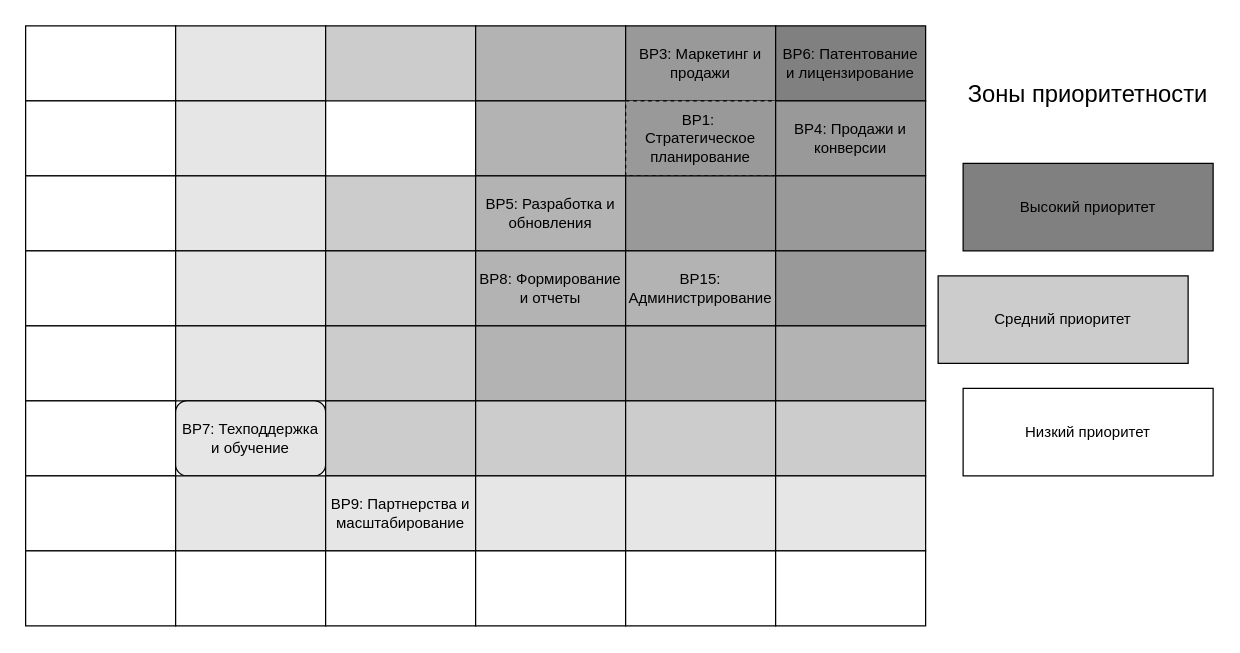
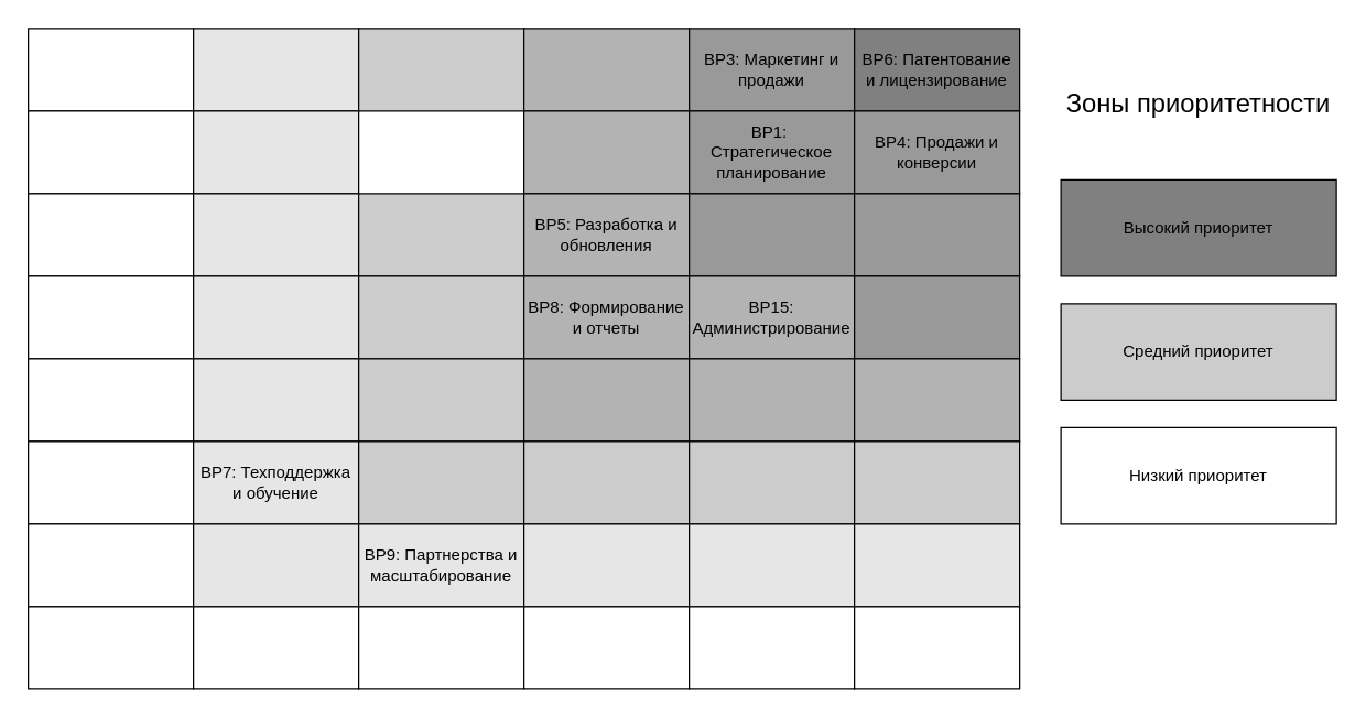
  <mxCell id="0" />
  <mxCell id="1" parent="0" />
  <mxCell id="2" value="" style="rounded=0;whiteSpace=wrap;html=1;" parent="1" vertex="1"><mxGeometry x="20" y="20" width="120" height="60" as="geometry" /></mxCell>
  <mxCell id="3" value="" style="rounded=0;whiteSpace=wrap;html=1;fillColor=#E6E6E6;" parent="1" vertex="1"><mxGeometry x="140" y="20" width="120" height="60" as="geometry" /></mxCell>
  <mxCell id="4" value="" style="rounded=0;whiteSpace=wrap;html=1;fillColor=#CCCCCC;" parent="1" vertex="1"><mxGeometry x="260" y="20" width="120" height="60" as="geometry" /></mxCell>
  <mxCell id="5" value="" style="rounded=0;whiteSpace=wrap;html=1;fillColor=#B3B3B3;" parent="1" vertex="1"><mxGeometry x="380" y="20" width="120" height="60" as="geometry" /></mxCell>
  <mxCell id="6" value="BP3: Маркетинг и продажи" style="rounded=0;whiteSpace=wrap;html=1;fillColor=#999999;" parent="1" vertex="1"><mxGeometry x="500" y="20" width="120" height="60" as="geometry" /></mxCell>
  <mxCell id="7" value="BP6: Патентование и лицензирование" style="rounded=0;whiteSpace=wrap;html=1;fillColor=#808080;" parent="1" vertex="1"><mxGeometry x="620" y="20" width="120" height="60" as="geometry" /></mxCell>
  <mxCell id="8" value="" style="rounded=0;whiteSpace=wrap;html=1;" parent="1" vertex="1"><mxGeometry x="20" y="80" width="120" height="60" as="geometry" /></mxCell>
  <mxCell id="9" value="" style="rounded=0;whiteSpace=wrap;html=1;fillColor=#E6E6E6;" parent="1" vertex="1"><mxGeometry x="140" y="80" width="120" height="60" as="geometry" /></mxCell>
  <mxCell id="10" value="" style="rounded=0;whiteSpace=wrap;html=1;fillColor=#B3B3B3;" parent="1" vertex="1"><mxGeometry x="380" y="80" width="120" height="60" as="geometry" /></mxCell>
- <mxCell id="11" value="BP1:&amp;nbsp;&lt;div&gt;Стратегическое планирование&lt;/div&gt;" style="rounded=0;whiteSpace=wrap;html=1;fillColor=#999999;dashed=1;" parent="1" vertex="1"><mxGeometry x="500" y="80" width="120" height="60" as="geometry" /></mxCell>
+ <mxCell id="11" value="BP1:&amp;nbsp;&lt;div&gt;Стратегическое планирование&lt;/div&gt;" style="rounded=0;whiteSpace=wrap;html=1;fillColor=#999999;" parent="1" vertex="1"><mxGeometry x="500" y="80" width="120" height="60" as="geometry" /></mxCell>
  <mxCell id="12" value="BP4: Продажи и конверсии" style="rounded=0;whiteSpace=wrap;html=1;fillColor=#999999;" parent="1" vertex="1"><mxGeometry x="620" y="80" width="120" height="60" as="geometry" /></mxCell>
  <mxCell id="13" value="" style="rounded=0;whiteSpace=wrap;html=1;" parent="1" vertex="1"><mxGeometry x="20" y="140" width="120" height="60" as="geometry" /></mxCell>
  <mxCell id="14" value="" style="rounded=0;whiteSpace=wrap;html=1;fillColor=#E6E6E6;" parent="1" vertex="1"><mxGeometry x="140" y="140" width="120" height="60" as="geometry" /></mxCell>
  <mxCell id="15" value="" style="rounded=0;whiteSpace=wrap;html=1;fillColor=#CCCCCC;" parent="1" vertex="1"><mxGeometry x="260" y="140" width="120" height="60" as="geometry" /></mxCell>
  <mxCell id="16" value="BP5: Разработка и обновления" style="rounded=0;whiteSpace=wrap;html=1;fillColor=#B3B3B3;" parent="1" vertex="1"><mxGeometry x="380" y="140" width="120" height="60" as="geometry" /></mxCell>
  <mxCell id="17" value="" style="rounded=0;whiteSpace=wrap;html=1;fillColor=#999999;" parent="1" vertex="1"><mxGeometry x="500" y="140" width="120" height="60" as="geometry" /></mxCell>
  <mxCell id="18" value="" style="rounded=0;whiteSpace=wrap;html=1;fillColor=#999999;" parent="1" vertex="1"><mxGeometry x="620" y="140" width="120" height="60" as="geometry" /></mxCell>
  <mxCell id="19" value="" style="rounded=0;whiteSpace=wrap;html=1;" parent="1" vertex="1"><mxGeometry x="20" y="200" width="120" height="60" as="geometry" /></mxCell>
  <mxCell id="20" value="" style="rounded=0;whiteSpace=wrap;html=1;fillColor=#E6E6E6;" parent="1" vertex="1"><mxGeometry x="140" y="200" width="120" height="60" as="geometry" /></mxCell>
  <mxCell id="21" value="" style="rounded=0;whiteSpace=wrap;html=1;fillColor=#CCCCCC;" parent="1" vertex="1"><mxGeometry x="260" y="200" width="120" height="60" as="geometry" /></mxCell>
  <mxCell id="22" value="BP8: Формирование и отчеты" style="rounded=0;whiteSpace=wrap;html=1;fillColor=#B3B3B3;" parent="1" vertex="1"><mxGeometry x="380" y="200" width="120" height="60" as="geometry" /></mxCell>
  <mxCell id="23" value="BP15: Администрирование" style="rounded=0;whiteSpace=wrap;html=1;fillColor=#B3B3B3;" parent="1" vertex="1"><mxGeometry x="500" y="200" width="120" height="60" as="geometry" /></mxCell>
  <mxCell id="24" value="" style="rounded=0;whiteSpace=wrap;html=1;fillColor=#999999;" parent="1" vertex="1"><mxGeometry x="620" y="200" width="120" height="60" as="geometry" /></mxCell>
  <mxCell id="25" value="" style="rounded=0;whiteSpace=wrap;html=1;" parent="1" vertex="1"><mxGeometry x="20" y="260" width="120" height="60" as="geometry" /></mxCell>
  <mxCell id="26" value="" style="rounded=0;whiteSpace=wrap;html=1;fillColor=#E6E6E6;" parent="1" vertex="1"><mxGeometry x="140" y="260" width="120" height="60" as="geometry" /></mxCell>
  <mxCell id="27" value="" style="rounded=0;whiteSpace=wrap;html=1;fillColor=#CCCCCC;" parent="1" vertex="1"><mxGeometry x="260" y="260" width="120" height="60" as="geometry" /></mxCell>
  <mxCell id="28" value="" style="rounded=0;whiteSpace=wrap;html=1;fillColor=#B3B3B3;" parent="1" vertex="1"><mxGeometry x="380" y="260" width="120" height="60" as="geometry" /></mxCell>
  <mxCell id="29" value="" style="rounded=0;whiteSpace=wrap;html=1;fillColor=#B3B3B3;" parent="1" vertex="1"><mxGeometry x="500" y="260" width="120" height="60" as="geometry" /></mxCell>
  <mxCell id="30" value="" style="rounded=0;whiteSpace=wrap;html=1;fillColor=#B3B3B3;" parent="1" vertex="1"><mxGeometry x="620" y="260" width="120" height="60" as="geometry" /></mxCell>
  <mxCell id="31" value="" style="rounded=0;whiteSpace=wrap;html=1;" parent="1" vertex="1"><mxGeometry x="20" y="320" width="120" height="60" as="geometry" /></mxCell>
- <mxCell id="32" value="BP7: Техподдержка и обучение" style="whiteSpace=wrap;html=1;fillColor=#E6E6E6;rounded=1;" parent="1" vertex="1"><mxGeometry x="140" y="320" width="120" height="60" as="geometry" /></mxCell>
+ <mxCell id="32" value="BP7: Техподдержка и обучение" style="rounded=0;whiteSpace=wrap;html=1;fillColor=#E6E6E6;" parent="1" vertex="1"><mxGeometry x="140" y="320" width="120" height="60" as="geometry" /></mxCell>
  <mxCell id="33" value="" style="rounded=0;whiteSpace=wrap;html=1;fillColor=#CCCCCC;" parent="1" vertex="1"><mxGeometry x="260" y="320" width="120" height="60" as="geometry" /></mxCell>
  <mxCell id="34" value="" style="rounded=0;whiteSpace=wrap;html=1;fillColor=#CCCCCC;" parent="1" vertex="1"><mxGeometry x="380" y="320" width="120" height="60" as="geometry" /></mxCell>
  <mxCell id="35" value="" style="rounded=0;whiteSpace=wrap;html=1;fillColor=#CCCCCC;" parent="1" vertex="1"><mxGeometry x="500" y="320" width="120" height="60" as="geometry" /></mxCell>
  <mxCell id="36" value="" style="rounded=0;whiteSpace=wrap;html=1;fillColor=#CCCCCC;" parent="1" vertex="1"><mxGeometry x="620" y="320" width="120" height="60" as="geometry" /></mxCell>
  <mxCell id="37" value="" style="rounded=0;whiteSpace=wrap;html=1;" parent="1" vertex="1"><mxGeometry x="20" y="380" width="120" height="60" as="geometry" /></mxCell>
  <mxCell id="38" value="" style="rounded=0;whiteSpace=wrap;html=1;fillColor=#E6E6E6;" parent="1" vertex="1"><mxGeometry x="140" y="380" width="120" height="60" as="geometry" /></mxCell>
  <mxCell id="39" value="BP9: Партнерства и масштабирование" style="rounded=0;whiteSpace=wrap;html=1;fillColor=#E6E6E6;" parent="1" vertex="1"><mxGeometry x="260" y="380" width="120" height="60" as="geometry" /></mxCell>
  <mxCell id="40" value="" style="rounded=0;whiteSpace=wrap;html=1;fillColor=#E6E6E6;" parent="1" vertex="1"><mxGeometry x="380" y="380" width="120" height="60" as="geometry" /></mxCell>
  <mxCell id="41" value="" style="rounded=0;whiteSpace=wrap;html=1;fillColor=#E6E6E6;" parent="1" vertex="1"><mxGeometry x="500" y="380" width="120" height="60" as="geometry" /></mxCell>
  <mxCell id="42" value="" style="rounded=0;whiteSpace=wrap;html=1;fillColor=#E6E6E6;" parent="1" vertex="1"><mxGeometry x="620" y="380" width="120" height="60" as="geometry" /></mxCell>
  <mxCell id="43" value="" style="rounded=0;whiteSpace=wrap;html=1;" parent="1" vertex="1"><mxGeometry x="20" y="440" width="120" height="60" as="geometry" /></mxCell>
  <mxCell id="44" value="" style="rounded=0;whiteSpace=wrap;html=1;" parent="1" vertex="1"><mxGeometry x="140" y="440" width="120" height="60" as="geometry" /></mxCell>
  <mxCell id="45" value="" style="rounded=0;whiteSpace=wrap;html=1;" parent="1" vertex="1"><mxGeometry x="260" y="440" width="120" height="60" as="geometry" /></mxCell>
  <mxCell id="46" value="" style="rounded=0;whiteSpace=wrap;html=1;" parent="1" vertex="1"><mxGeometry x="380" y="440" width="120" height="60" as="geometry" /></mxCell>
  <mxCell id="47" value="" style="rounded=0;whiteSpace=wrap;html=1;" parent="1" vertex="1"><mxGeometry x="500" y="440" width="120" height="60" as="geometry" /></mxCell>
  <mxCell id="48" value="" style="rounded=0;whiteSpace=wrap;html=1;" parent="1" vertex="1"><mxGeometry x="620" y="440" width="120" height="60" as="geometry" /></mxCell>
  <mxCell id="49" value="&lt;font style=&quot;font-size: 19px;&quot;&gt;Зоны приоритетности&lt;/font&gt;" style="text;html=1;align=center;verticalAlign=middle;whiteSpace=wrap;rounded=0;" vertex="1" parent="1"><mxGeometry x="770" y="30" width="200" height="90" as="geometry" /></mxCell>
  <mxCell id="50" value="Высокий приоритет" style="rounded=0;whiteSpace=wrap;html=1;fillColor=#808080;" vertex="1" parent="1"><mxGeometry x="770" y="130" width="200" height="70" as="geometry" /></mxCell>
- <mxCell id="51" value="Средний приоритет" style="rounded=0;whiteSpace=wrap;html=1;fillColor=#CCCCCC;" vertex="1" parent="1"><mxGeometry x="750" y="220" width="200" height="70" as="geometry" /></mxCell>
+ <mxCell id="51" value="Средний приоритет" style="rounded=0;whiteSpace=wrap;html=1;fillColor=#CCCCCC;" vertex="1" parent="1"><mxGeometry x="770" y="220" width="200" height="70" as="geometry" /></mxCell>
  <mxCell id="52" value="Низкий приоритет" style="rounded=0;whiteSpace=wrap;html=1;" vertex="1" parent="1"><mxGeometry x="770" y="310" width="200" height="70" as="geometry" /></mxCell>
